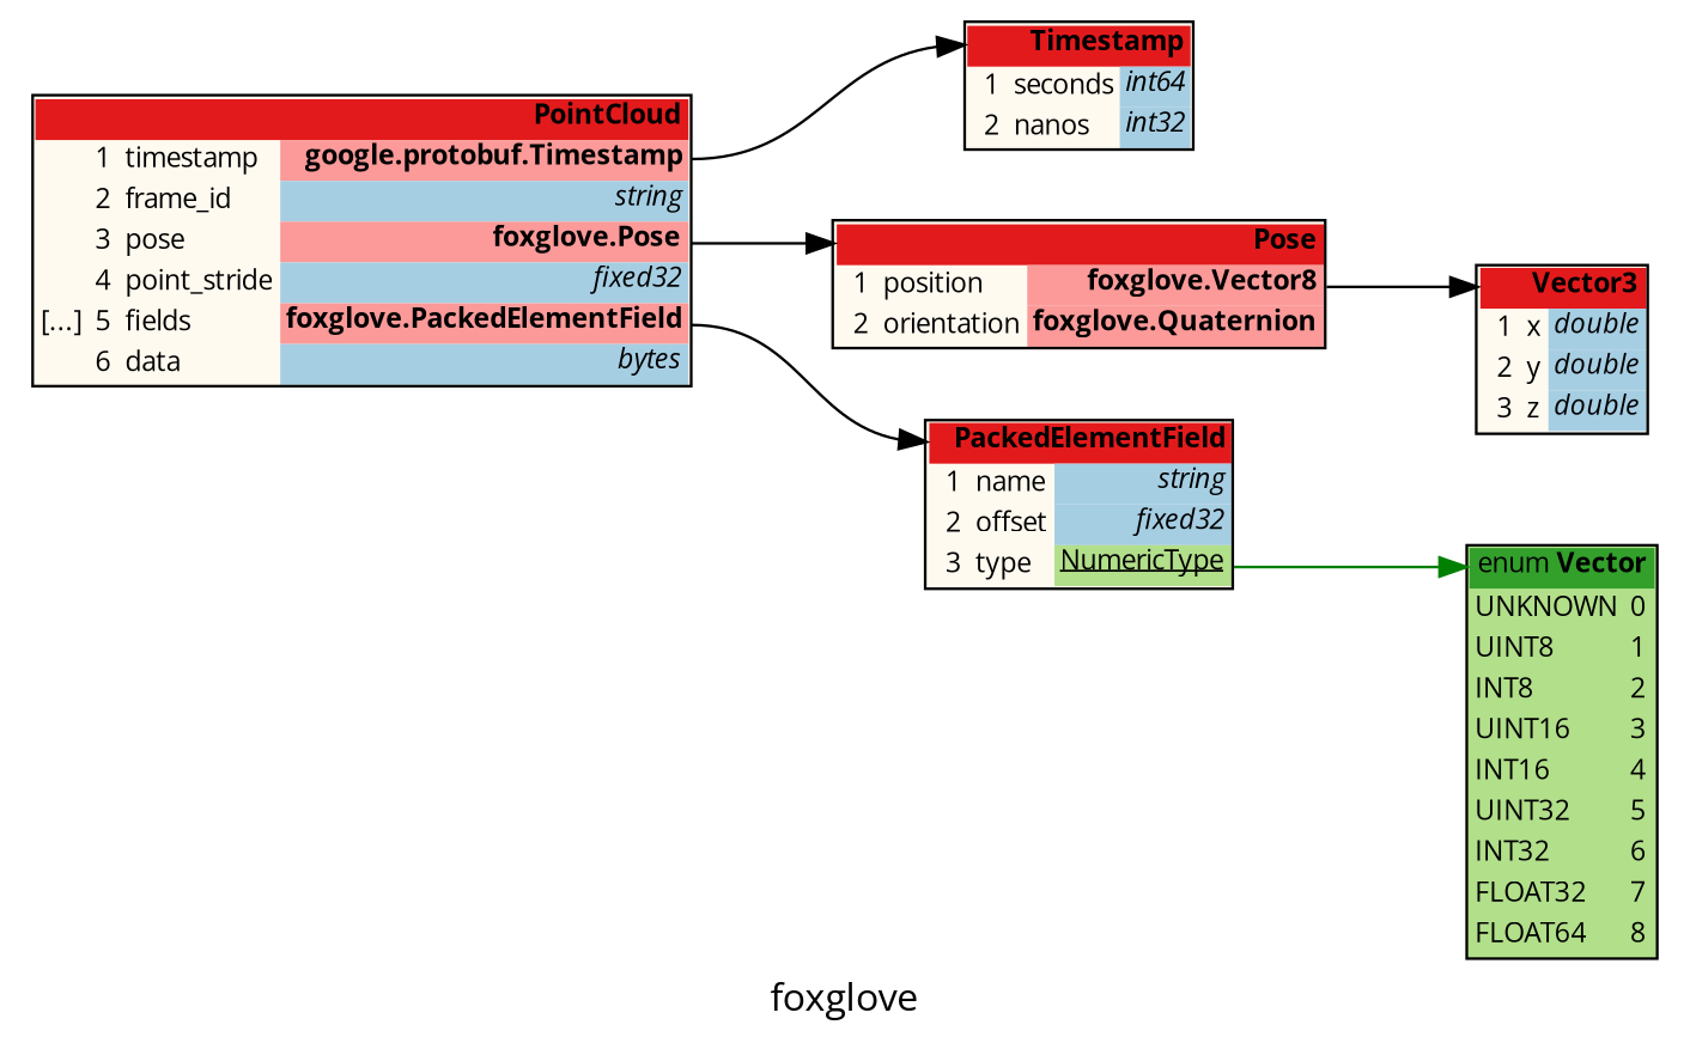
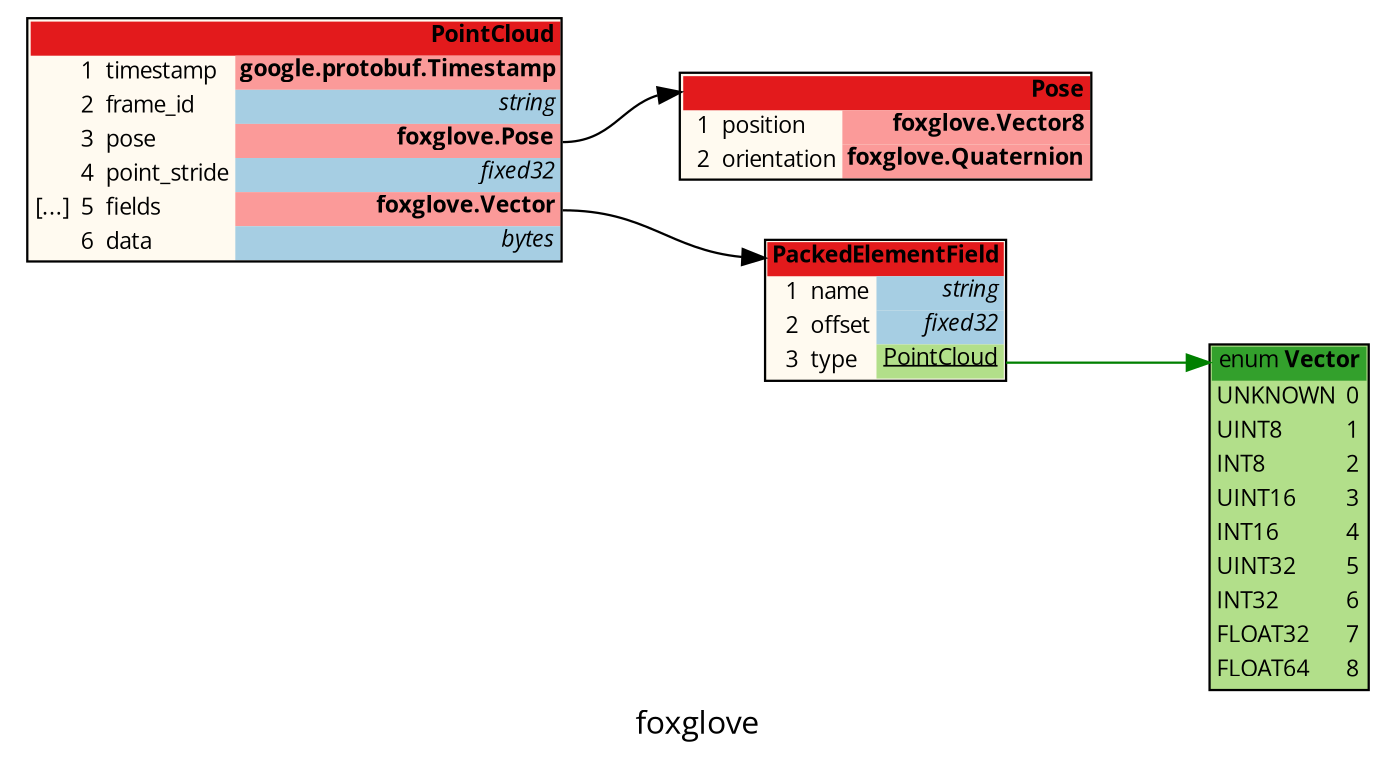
  digraph {
    fontname="Open Sans"
    label=foxglove
    rankdir=LR
    node [fontname="Open Sans" fontsize=10 shape=plaintext]
    edge [color="#000000" fontname="Open Sans" headport=header]
    n1 [label=<<TABLE BORDER="1" CELLBORDER="0" CELLSPACING="0" BGCOLOR="#b2df8a"><TR><TD COLSPAN="2" PORT="header" BGCOLOR="#33a02c" ALIGN="right">enum <b>Vector</b></TD></TR><TR><TD BGCOLOR="#b2df8a" ALIGN="left">UNKNOWN</TD><TD BGCOLOR="#b2df8a" ALIGN="left">0</TD></TR><TR><TD BGCOLOR="#b2df8a" ALIGN="left">UINT8</TD><TD BGCOLOR="#b2df8a" ALIGN="left">1</TD></TR><TR><TD BGCOLOR="#b2df8a" ALIGN="left">INT8</TD><TD BGCOLOR="#b2df8a" ALIGN="left">2</TD></TR><TR><TD BGCOLOR="#b2df8a" ALIGN="left">UINT16</TD><TD BGCOLOR="#b2df8a" ALIGN="left">3</TD></TR><TR><TD BGCOLOR="#b2df8a" ALIGN="left">INT16</TD><TD BGCOLOR="#b2df8a" ALIGN="left">4</TD></TR><TR><TD BGCOLOR="#b2df8a" ALIGN="left">UINT32</TD><TD BGCOLOR="#b2df8a" ALIGN="left">5</TD></TR><TR><TD BGCOLOR="#b2df8a" ALIGN="left">INT32</TD><TD BGCOLOR="#b2df8a" ALIGN="left">6</TD></TR><TR><TD BGCOLOR="#b2df8a" ALIGN="left">FLOAT32</TD><TD BGCOLOR="#b2df8a" ALIGN="left">7</TD></TR><TR><TD BGCOLOR="#b2df8a" ALIGN="left">FLOAT64</TD><TD BGCOLOR="#b2df8a" ALIGN="left">8</TD></TR></TABLE>>]
-   n2 [label=<<TABLE BORDER="1" CELLBORDER="0" CELLSPACING="0" BGCOLOR="#fffaf0"><TR><TD COLSPAN="4" PORT="header" BGCOLOR="#e31a1c" ALIGN="right"><b>PointCloud</b></TD></TR><TR><TD ALIGN="right"></TD><TD ALIGN="right">1</TD><TD ALIGN="left">timestamp</TD><TD BGCOLOR="#fb9a99" PORT="potimestamp" ALIGN="right"><b>google.protobuf.Timestamp</b></TD></TR><TR><TD ALIGN="right"></TD><TD ALIGN="right">2</TD><TD ALIGN="left">frame_id</TD><TD BGCOLOR="#a6cee3" PORT="poframe_id" ALIGN="right" TITLE="string"><i>string</i></TD></TR><TR><TD ALIGN="right"></TD><TD ALIGN="right">3</TD><TD ALIGN="left">pose</TD><TD BGCOLOR="#fb9a99" PORT="popose" ALIGN="right"><b>foxglove.Pose</b></TD></TR><TR><TD ALIGN="right"></TD><TD ALIGN="right">4</TD><TD ALIGN="left">point_stride</TD><TD BGCOLOR="#a6cee3" PORT="popoint_stride" ALIGN="right" TITLE="fixed32"><i>fixed32</i></TD></TR><TR><TD ALIGN="right">[...]</TD><TD ALIGN="right">5</TD><TD ALIGN="left">fields</TD><TD BGCOLOR="#fb9a99" PORT="pofields" ALIGN="right"><b>foxglove.PackedElementField</b></TD></TR><TR><TD ALIGN="right"></TD><TD ALIGN="right">6</TD><TD ALIGN="left">data</TD><TD BGCOLOR="#a6cee3" PORT="podata" ALIGN="right" TITLE="bytes"><i>bytes</i></TD></TR></TABLE>>]
-   n3 [label=<<TABLE BORDER="1" CELLBORDER="0" CELLSPACING="0" BGCOLOR="#fffaf0"><TR><TD COLSPAN="4" PORT="header" BGCOLOR="#e31a1c" ALIGN="right"><b>Timestamp</b></TD></TR><TR><TD ALIGN="right"></TD><TD ALIGN="right">1</TD><TD ALIGN="left">seconds</TD><TD BGCOLOR="#a6cee3" PORT="poseconds" ALIGN="right" TITLE="int64"><i>int64</i></TD></TR><TR><TD ALIGN="right"></TD><TD ALIGN="right">2</TD><TD ALIGN="left">nanos</TD><TD BGCOLOR="#a6cee3" PORT="ponanos" ALIGN="right" TITLE="int32"><i>int32</i></TD></TR></TABLE>>]
+   n2 [label=<<TABLE BORDER="1" CELLBORDER="0" CELLSPACING="0" BGCOLOR="#fffaf0"><TR><TD COLSPAN="4" PORT="header" BGCOLOR="#e31a1c" ALIGN="right"><b>PointCloud</b></TD></TR><TR><TD ALIGN="right"></TD><TD ALIGN="right">1</TD><TD ALIGN="left">timestamp</TD><TD BGCOLOR="#fb9a99" PORT="potimestamp" ALIGN="right"><b>google.protobuf.Timestamp</b></TD></TR><TR><TD ALIGN="right"></TD><TD ALIGN="right">2</TD><TD ALIGN="left">frame_id</TD><TD BGCOLOR="#a6cee3" PORT="poframe_id" ALIGN="right" TITLE="string"><i>string</i></TD></TR><TR><TD ALIGN="right"></TD><TD ALIGN="right">3</TD><TD ALIGN="left">pose</TD><TD BGCOLOR="#fb9a99" PORT="popose" ALIGN="right"><b>foxglove.Pose</b></TD></TR><TR><TD ALIGN="right"></TD><TD ALIGN="right">4</TD><TD ALIGN="left">point_stride</TD><TD BGCOLOR="#a6cee3" PORT="popoint_stride" ALIGN="right" TITLE="fixed32"><i>fixed32</i></TD></TR><TR><TD ALIGN="right">[...]</TD><TD ALIGN="right">5</TD><TD ALIGN="left">fields</TD><TD BGCOLOR="#fb9a99" PORT="pofields" ALIGN="right"><b>foxglove.Vector</b></TD></TR><TR><TD ALIGN="right"></TD><TD ALIGN="right">6</TD><TD ALIGN="left">data</TD><TD BGCOLOR="#a6cee3" PORT="podata" ALIGN="right" TITLE="bytes"><i>bytes</i></TD></TR></TABLE>>]
    n4 [label=<<TABLE BORDER="1" CELLBORDER="0" CELLSPACING="0" BGCOLOR="#fffaf0"><TR><TD COLSPAN="4" PORT="header" BGCOLOR="#e31a1c" ALIGN="right"><b>Pose</b></TD></TR><TR><TD ALIGN="right"></TD><TD ALIGN="right">1</TD><TD ALIGN="left">position</TD><TD BGCOLOR="#fb9a99" PORT="poposition" ALIGN="right"><b>foxglove.Vector8</b></TD></TR><TR><TD ALIGN="right"></TD><TD ALIGN="right">2</TD><TD ALIGN="left">orientation</TD><TD BGCOLOR="#fb9a99" PORT="poorientation" ALIGN="right"><b>foxglove.Quaternion</b></TD></TR></TABLE>>]
-   n5 [label=<<TABLE BORDER="1" CELLBORDER="0" CELLSPACING="0" BGCOLOR="#fffaf0"><TR><TD COLSPAN="4" PORT="header" BGCOLOR="#e31a1c" ALIGN="right"><b>PackedElementField</b></TD></TR><TR><TD ALIGN="right"></TD><TD ALIGN="right">1</TD><TD ALIGN="left">name</TD><TD BGCOLOR="#a6cee3" PORT="poname" ALIGN="right" TITLE="string"><i>string</i></TD></TR><TR><TD ALIGN="right"></TD><TD ALIGN="right">2</TD><TD ALIGN="left">offset</TD><TD BGCOLOR="#a6cee3" PORT="pooffset" ALIGN="right" TITLE="fixed32"><i>fixed32</i></TD></TR><TR><TD ALIGN="right"></TD><TD ALIGN="right">3</TD><TD ALIGN="left">type</TD><TD BGCOLOR="#b2df8a" PORT="potype" ALIGN="right"><u>NumericType</u></TD></TR></TABLE>>]
-   n6 [label=<<TABLE BORDER="1" CELLBORDER="0" CELLSPACING="0" BGCOLOR="#fffaf0"><TR><TD COLSPAN="4" PORT="header" BGCOLOR="#e31a1c" ALIGN="right"><b>Vector3</b></TD></TR><TR><TD ALIGN="right"></TD><TD ALIGN="right">1</TD><TD ALIGN="left">x</TD><TD BGCOLOR="#a6cee3" PORT="pox" ALIGN="right" TITLE="double"><i>double</i></TD></TR><TR><TD ALIGN="right"></TD><TD ALIGN="right">2</TD><TD ALIGN="left">y</TD><TD BGCOLOR="#a6cee3" PORT="poy" ALIGN="right" TITLE="double"><i>double</i></TD></TR><TR><TD ALIGN="right"></TD><TD ALIGN="right">3</TD><TD ALIGN="left">z</TD><TD BGCOLOR="#a6cee3" PORT="poz" ALIGN="right" TITLE="double"><i>double</i></TD></TR></TABLE>>]
-   n2 -> n3 [tailport="potimestamp:e"]
+   n5 [label=<<TABLE BORDER="1" CELLBORDER="0" CELLSPACING="0" BGCOLOR="#fffaf0"><TR><TD COLSPAN="4" PORT="header" BGCOLOR="#e31a1c" ALIGN="right"><b>PackedElementField</b></TD></TR><TR><TD ALIGN="right"></TD><TD ALIGN="right">1</TD><TD ALIGN="left">name</TD><TD BGCOLOR="#a6cee3" PORT="poname" ALIGN="right" TITLE="string"><i>string</i></TD></TR><TR><TD ALIGN="right"></TD><TD ALIGN="right">2</TD><TD ALIGN="left">offset</TD><TD BGCOLOR="#a6cee3" PORT="pooffset" ALIGN="right" TITLE="fixed32"><i>fixed32</i></TD></TR><TR><TD ALIGN="right"></TD><TD ALIGN="right">3</TD><TD ALIGN="left">type</TD><TD BGCOLOR="#b2df8a" PORT="potype" ALIGN="right"><u>PointCloud</u></TD></TR></TABLE>>]
    n2 -> n4 [tailport="popose:e"]
    n2 -> n5 [tailport="pofields:e"]
-   n4 -> n6 [tailport="poposition:e"]
    n5 -> n1 [color="#008000" tailport="potype:e"]
  }
